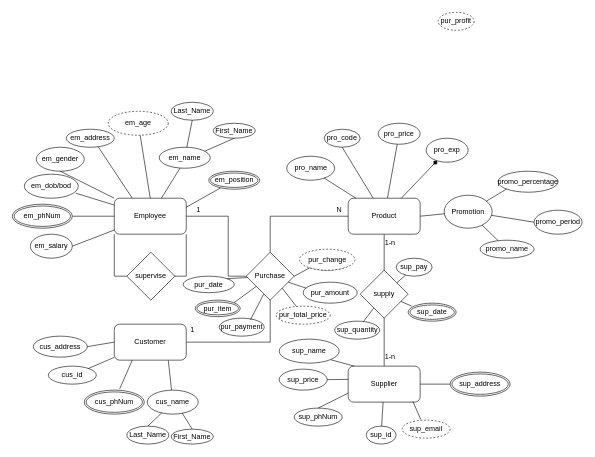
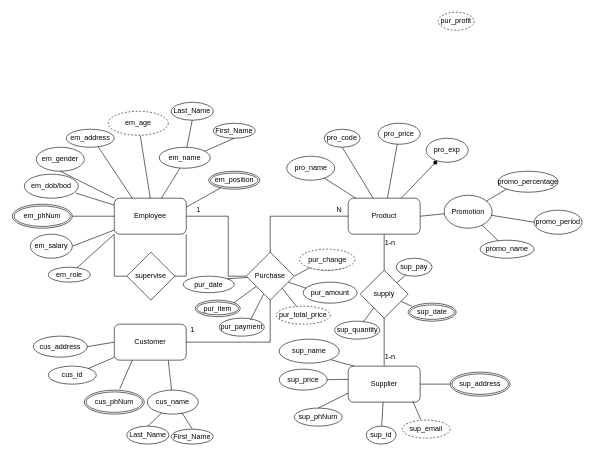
  <mxCell id="0" />
  <mxCell id="1" parent="0" />
  <mxCell id="2" value="" style="endArrow=none;html=1;rounded=0;entryX=0.75;entryY=1;entryDx=0;entryDy=0;" parent="1" source="35" edge="1" target="13"><mxGeometry width="50" height="50" relative="1" as="geometry"><mxPoint x="390" y="640" as="sourcePoint" /><mxPoint x="200" y="590" as="targetPoint" /></mxGeometry></mxCell>
  <mxCell id="3" value="" style="endArrow=none;html=1;rounded=0;" parent="1" target="24" edge="1" source="11"><mxGeometry width="50" height="50" relative="1" as="geometry"><mxPoint x="690" y="340" as="sourcePoint" /><mxPoint x="780" y="290" as="targetPoint" /></mxGeometry></mxCell>
  <mxCell id="4" value="" style="endArrow=none;html=1;rounded=0;entryX=1;entryY=0.5;entryDx=0;entryDy=0;" parent="1" edge="1"><mxGeometry width="50" height="50" relative="1" as="geometry"><mxPoint x="200" y="360" as="sourcePoint" /><mxPoint x="120" y="360" as="targetPoint" /></mxGeometry></mxCell>
  <mxCell id="5" value="" style="endArrow=none;html=1;rounded=0;entryX=1;entryY=0.5;entryDx=0;entryDy=0;" parent="1" source="9" target="19" edge="1"><mxGeometry width="50" height="50" relative="1" as="geometry"><mxPoint x="210" y="385" as="sourcePoint" /><mxPoint x="500" y="380" as="targetPoint" /></mxGeometry></mxCell>
  <mxCell id="6" style="edgeStyle=orthogonalEdgeStyle;rounded=0;orthogonalLoop=1;jettySize=auto;html=1;entryX=0;entryY=0.5;entryDx=0;entryDy=0;endArrow=none;endFill=0;" parent="1" source="9" target="14" edge="1"><mxGeometry relative="1" as="geometry"><Array as="points"><mxPoint x="380" y="360" /><mxPoint x="380" y="460" /></Array></mxGeometry></mxCell>
  <mxCell id="7" style="edgeStyle=orthogonalEdgeStyle;rounded=0;orthogonalLoop=1;jettySize=auto;html=1;exitX=0;exitY=1;exitDx=0;exitDy=0;entryX=0;entryY=0.5;entryDx=0;entryDy=0;endArrow=none;endFill=0;" parent="1" source="9" target="48" edge="1"><mxGeometry relative="1" as="geometry"><Array as="points"><mxPoint x="190" y="460" /></Array></mxGeometry></mxCell>
  <mxCell id="8" style="edgeStyle=orthogonalEdgeStyle;rounded=0;orthogonalLoop=1;jettySize=auto;html=1;exitX=1;exitY=1;exitDx=0;exitDy=0;entryX=0.925;entryY=0.438;entryDx=0;entryDy=0;entryPerimeter=0;endArrow=none;endFill=0;" parent="1" source="9" target="48" edge="1"><mxGeometry relative="1" as="geometry"><Array as="points"><mxPoint x="310" y="460" /><mxPoint x="285" y="460" /></Array></mxGeometry></mxCell>
  <mxCell id="9" value="Employee" style="rounded=1;whiteSpace=wrap;html=1;" parent="1" vertex="1"><mxGeometry x="190" y="330" width="120" height="60" as="geometry" /></mxCell>
  <mxCell id="10" value="" style="edgeStyle=orthogonalEdgeStyle;rounded=0;orthogonalLoop=1;jettySize=auto;html=1;endArrow=none;endFill=0;" parent="1" source="11" target="15" edge="1"><mxGeometry relative="1" as="geometry" /></mxCell>
  <mxCell id="11" value="Product" style="rounded=1;whiteSpace=wrap;html=1;" parent="1" vertex="1"><mxGeometry x="580" y="330" width="120" height="60" as="geometry" /></mxCell>
  <mxCell id="12" style="edgeStyle=orthogonalEdgeStyle;rounded=0;orthogonalLoop=1;jettySize=auto;html=1;endArrow=none;endFill=0;" parent="1" source="13" target="11" edge="1"><mxGeometry relative="1" as="geometry"><mxPoint x="580" y="360" as="targetPoint" /><Array as="points"><mxPoint x="450" y="570" /><mxPoint x="450" y="360" /></Array></mxGeometry></mxCell>
  <mxCell id="13" value="Customer" style="rounded=1;whiteSpace=wrap;html=1;" parent="1" vertex="1"><mxGeometry x="190" y="540" width="120" height="60" as="geometry" /></mxCell>
  <mxCell id="14" value="Purchase" style="rhombus;whiteSpace=wrap;html=1;" parent="1" vertex="1"><mxGeometry x="410" y="420" width="80" height="80" as="geometry" /></mxCell>
  <mxCell id="15" value="Supplier" style="whiteSpace=wrap;html=1;rounded=1;" parent="1" vertex="1"><mxGeometry x="580" y="610" width="120" height="60" as="geometry" /></mxCell>
  <mxCell id="16" value="supply" style="rhombus;whiteSpace=wrap;html=1;" parent="1" vertex="1"><mxGeometry x="600" y="450" width="80" height="80" as="geometry" /></mxCell>
  <mxCell id="17" value="em_gender" style="ellipse;whiteSpace=wrap;html=1;" parent="1" vertex="1"><mxGeometry x="60" y="245" width="80" height="40" as="geometry" /></mxCell>
  <mxCell id="18" value="em_dob/bod" style="ellipse;whiteSpace=wrap;html=1;" parent="1" vertex="1"><mxGeometry y="290" width="90" height="40" as="geometry" x="40" /></mxCell>
  <mxCell id="19" value="em_salary" style="ellipse;whiteSpace=wrap;html=1;" parent="1" vertex="1"><mxGeometry x="50" y="390" width="70" height="40" as="geometry" /></mxCell>
  <mxCell id="20" value="" style="endArrow=none;html=1;rounded=0;entryX=0.952;entryY=0.788;entryDx=0;entryDy=0;entryPerimeter=0;" parent="1" source="9" target="18" edge="1"><mxGeometry width="50" height="50" relative="1" as="geometry"><mxPoint x="450" y="430" as="sourcePoint" /><mxPoint x="500" y="380" as="targetPoint" /></mxGeometry></mxCell>
  <mxCell id="21" value="" style="endArrow=none;html=1;rounded=0;entryX=0.5;entryY=1;entryDx=0;entryDy=0;" parent="1" source="9" target="17" edge="1"><mxGeometry width="50" height="50" relative="1" as="geometry"><mxPoint x="450" y="430" as="sourcePoint" /><mxPoint x="500" y="380" as="targetPoint" /></mxGeometry></mxCell>
  <mxCell id="22" value="" style="endArrow=none;html=1;rounded=0;" parent="1" source="9" edge="1"><mxGeometry width="50" height="50" relative="1" as="geometry"><mxPoint x="450" y="430" as="sourcePoint" /><mxPoint x="300.216" y="278.882" as="targetPoint" /></mxGeometry></mxCell>
  <mxCell id="23" value="pro_code" style="ellipse;whiteSpace=wrap;html=1;" parent="1" vertex="1"><mxGeometry x="540" y="215" width="60" height="30" as="geometry" /></mxCell>
  <mxCell id="24" value="pro_price" style="ellipse;whiteSpace=wrap;html=1;" parent="1" vertex="1"><mxGeometry x="630" y="205" width="70" height="35" as="geometry" /></mxCell>
  <mxCell id="25" value="pro_exp" style="ellipse;whiteSpace=wrap;html=1;" parent="1" vertex="1"><mxGeometry x="710" y="230" width="70" height="40" as="geometry" /></mxCell>
  <mxCell id="26" value="pro_name" style="ellipse;whiteSpace=wrap;html=1;" parent="1" vertex="1"><mxGeometry x="477.5" y="260" width="80" height="40" as="geometry" /></mxCell>
  <mxCell id="27" value="" style="endArrow=none;html=1;rounded=0;entryX=0.78;entryY=0.908;entryDx=0;entryDy=0;entryPerimeter=0;" parent="1" source="11" target="26" edge="1"><mxGeometry width="50" height="50" relative="1" as="geometry"><mxPoint x="450" y="430" as="sourcePoint" /><mxPoint x="500" y="380" as="targetPoint" /></mxGeometry></mxCell>
  <mxCell id="28" value="" style="endArrow=none;html=1;rounded=0;entryX=0.5;entryY=1;entryDx=0;entryDy=0;" parent="1" source="11" target="23" edge="1"><mxGeometry width="50" height="50" relative="1" as="geometry"><mxPoint x="450" y="430" as="sourcePoint" /><mxPoint x="500" y="380" as="targetPoint" /></mxGeometry></mxCell>
  <mxCell id="29" value="" style="endArrow=diamond;html=1;rounded=0;" parent="1" source="11" target="25" edge="1"><mxGeometry width="50" height="50" relative="1" as="geometry"><mxPoint x="450" y="430" as="sourcePoint" /><mxPoint x="500" y="380" as="targetPoint" /></mxGeometry></mxCell>
  <mxCell id="30" value="sup_id" style="ellipse;whiteSpace=wrap;html=1;" parent="1" vertex="1"><mxGeometry x="610" y="710" width="50" height="30" as="geometry" /></mxCell>
  <mxCell id="31" value="sup_phNum" style="ellipse;whiteSpace=wrap;html=1;" parent="1" vertex="1"><mxGeometry x="490" y="680" width="80" height="30" as="geometry" /></mxCell>
  <mxCell id="32" value="" style="endArrow=none;html=1;rounded=0;" parent="1" source="30" target="15" edge="1"><mxGeometry width="50" height="50" relative="1" as="geometry"><mxPoint x="450" y="600" as="sourcePoint" /><mxPoint x="500" y="550" as="targetPoint" /></mxGeometry></mxCell>
  <mxCell id="33" value="" style="endArrow=none;html=1;rounded=0;entryX=0.5;entryY=0;entryDx=0;entryDy=0;exitX=0;exitY=0.75;exitDx=0;exitDy=0;" parent="1" source="15" target="31" edge="1"><mxGeometry width="50" height="50" relative="1" as="geometry"><mxPoint x="450" y="600" as="sourcePoint" /><mxPoint x="500" y="550" as="targetPoint" /></mxGeometry></mxCell>
  <mxCell id="34" value="cus_id" style="ellipse;whiteSpace=wrap;html=1;" parent="1" vertex="1"><mxGeometry x="80" y="610" width="80" height="30" as="geometry" /></mxCell>
  <mxCell id="35" value="cus_name" style="ellipse;whiteSpace=wrap;html=1;" parent="1" vertex="1"><mxGeometry x="245" y="650" width="85" height="40" as="geometry" /></mxCell>
  <mxCell id="36" value="" style="endArrow=none;html=1;rounded=0;exitX=0.25;exitY=1;exitDx=0;exitDy=0;entryX=0.59;entryY=-0.05;entryDx=0;entryDy=0;entryPerimeter=0;" parent="1" source="13" target="70" edge="1"><mxGeometry width="50" height="50" relative="1" as="geometry"><mxPoint x="390" y="640" as="sourcePoint" /><mxPoint x="199.806" y="650.485" as="targetPoint" /></mxGeometry></mxCell>
  <mxCell id="37" value="" style="endArrow=none;html=1;rounded=0;" parent="1" source="34" target="13" edge="1"><mxGeometry width="50" height="50" relative="1" as="geometry"><mxPoint x="390" y="640" as="sourcePoint" /><mxPoint x="440" y="590" as="targetPoint" /></mxGeometry></mxCell>
  <mxCell id="38" value="1-n" style="text;html=1;strokeColor=none;fillColor=none;align=center;verticalAlign=middle;whiteSpace=wrap;rounded=0;" parent="1" vertex="1"><mxGeometry x="620" y="390" width="60" height="30" as="geometry" /></mxCell>
  <mxCell id="39" value="1-n" style="text;html=1;strokeColor=none;fillColor=none;align=center;verticalAlign=middle;whiteSpace=wrap;rounded=0;" parent="1" vertex="1"><mxGeometry x="620" y="580" width="60" height="30" as="geometry" /></mxCell>
  <mxCell id="40" value="promo_percentage" style="ellipse;whiteSpace=wrap;html=1;" parent="1" vertex="1"><mxGeometry x="830" y="285" width="100" height="35" as="geometry" /></mxCell>
  <mxCell id="41" value="promo_period" style="ellipse;whiteSpace=wrap;html=1;" parent="1" vertex="1"><mxGeometry x="890" y="350" width="80" height="40" as="geometry" /></mxCell>
  <mxCell id="42" value="promo_name" style="ellipse;whiteSpace=wrap;html=1;" parent="1" vertex="1"><mxGeometry x="800" y="400" width="90" height="30" as="geometry" /></mxCell>
  <mxCell id="43" value="Promotion" style="ellipse;whiteSpace=wrap;html=1;" parent="1" vertex="1"><mxGeometry x="740" y="325" width="80" height="55" as="geometry" /></mxCell>
  <mxCell id="44" value="" style="endArrow=none;html=1;rounded=0;entryX=0;entryY=1;entryDx=0;entryDy=0;" parent="1" source="43" target="40" edge="1"><mxGeometry width="50" height="50" relative="1" as="geometry"><mxPoint x="770" y="520" as="sourcePoint" /><mxPoint x="820" y="470" as="targetPoint" /></mxGeometry></mxCell>
  <mxCell id="45" value="" style="endArrow=none;html=1;rounded=0;entryX=0;entryY=0.5;entryDx=0;entryDy=0;" parent="1" source="43" target="41" edge="1"><mxGeometry width="50" height="50" relative="1" as="geometry"><mxPoint x="770" y="520" as="sourcePoint" /><mxPoint x="820" y="470" as="targetPoint" /></mxGeometry></mxCell>
  <mxCell id="46" value="" style="endArrow=none;html=1;rounded=0;" parent="1" source="43" target="42" edge="1"><mxGeometry width="50" height="50" relative="1" as="geometry"><mxPoint x="770" y="520" as="sourcePoint" /><mxPoint x="820" y="470" as="targetPoint" /></mxGeometry></mxCell>
  <mxCell id="47" value="" style="endArrow=none;html=1;rounded=0;entryX=1;entryY=0.5;entryDx=0;entryDy=0;" parent="1" source="43" target="11" edge="1"><mxGeometry width="50" height="50" relative="1" as="geometry"><mxPoint x="770" y="520" as="sourcePoint" /><mxPoint x="820" y="470" as="targetPoint" /></mxGeometry></mxCell>
  <mxCell id="48" value="supervise" style="rhombus;whiteSpace=wrap;html=1;" parent="1" vertex="1"><mxGeometry x="211" y="420" width="80" height="80" as="geometry" /></mxCell>
  <mxCell id="49" value="1" style="text;html=1;align=center;verticalAlign=middle;resizable=0;points=[];autosize=1;strokeColor=none;fillColor=none;" parent="1" vertex="1"><mxGeometry x="315" y="335" width="30" height="30" as="geometry" /></mxCell>
  <mxCell id="50" value="1" style="text;html=1;align=center;verticalAlign=middle;resizable=0;points=[];autosize=1;strokeColor=none;fillColor=none;" parent="1" vertex="1"><mxGeometry x="305" y="535" width="30" height="30" as="geometry" /></mxCell>
  <mxCell id="51" value="N" style="text;html=1;align=center;verticalAlign=middle;resizable=0;points=[];autosize=1;strokeColor=none;fillColor=none;" parent="1" vertex="1"><mxGeometry x="550" y="335" width="30" height="30" as="geometry" /></mxCell>
  <mxCell id="52" value="pur_date" style="ellipse;whiteSpace=wrap;html=1;align=center;" parent="1" vertex="1"><mxGeometry x="305" y="460" width="85" height="27.5" as="geometry" /></mxCell>
  <mxCell id="53" value="pur_amount" style="ellipse;whiteSpace=wrap;html=1;align=center;" parent="1" vertex="1"><mxGeometry x="505" y="470" width="90" height="35" as="geometry" /></mxCell>
  <mxCell id="54" value="" style="endArrow=none;html=1;rounded=0;" parent="1" edge="1" target="72"><mxGeometry relative="1" as="geometry"><mxPoint x="470" y="480" as="sourcePoint" /><mxPoint x="510" y="488" as="targetPoint" /></mxGeometry></mxCell>
  <mxCell id="55" value="" style="endArrow=none;html=1;rounded=0;" parent="1" edge="1"><mxGeometry relative="1" as="geometry"><mxPoint x="480" y="470" as="sourcePoint" /><mxPoint x="510" y="480" as="targetPoint" /></mxGeometry></mxCell>
  <mxCell id="56" value="" style="endArrow=none;html=1;rounded=0;exitX=1;exitY=0;exitDx=0;exitDy=0;" parent="1" source="52" target="14" edge="1"><mxGeometry relative="1" as="geometry"><mxPoint x="400" y="490" as="sourcePoint" /><mxPoint x="520" y="530" as="targetPoint" /></mxGeometry></mxCell>
  <mxCell id="57" value="" style="endArrow=none;html=1;rounded=0;entryX=1;entryY=0;entryDx=0;entryDy=0;" parent="1" source="14" target="91" edge="1"><mxGeometry relative="1" as="geometry"><mxPoint x="400" y="510" as="sourcePoint" /><mxPoint x="415" y="520" as="targetPoint" /></mxGeometry></mxCell>
+ <mxCell id="58" value="em_role" style="ellipse;whiteSpace=wrap;html=1;align=center;" parent="1" vertex="1"><mxGeometry x="80" y="445" width="70" height="25" as="geometry" /></mxCell>
+ <mxCell id="59" value="" style="endArrow=none;html=1;rounded=0;entryX=0;entryY=1;entryDx=0;entryDy=0;" parent="1" source="58" target="9" edge="1"><mxGeometry relative="1" as="geometry"><mxPoint x="-90" y="460" as="sourcePoint" /><mxPoint x="70" y="460" as="targetPoint" /></mxGeometry></mxCell>
  <mxCell id="60" value="" style="endArrow=none;html=1;rounded=0;exitX=1;exitY=0.25;exitDx=0;exitDy=0;" parent="1" source="9" target="86" edge="1"><mxGeometry relative="1" as="geometry"><mxPoint x="290" y="350" as="sourcePoint" /><mxPoint x="337.626" y="305.669" as="targetPoint" /></mxGeometry></mxCell>
  <mxCell id="61" value="" style="endArrow=none;html=1;rounded=0;entryX=0.5;entryY=0;entryDx=0;entryDy=0;" parent="1" source="68" target="9" edge="1"><mxGeometry relative="1" as="geometry"><mxPoint x="241.7" y="238.16" as="sourcePoint" /><mxPoint x="390" y="280" as="targetPoint" /></mxGeometry></mxCell>
  <mxCell id="62" value="sup_price" style="ellipse;whiteSpace=wrap;html=1;align=center;" parent="1" vertex="1"><mxGeometry x="465" y="615" width="80" height="35" as="geometry" /></mxCell>
  <mxCell id="63" value="sup_quantity" style="ellipse;whiteSpace=wrap;html=1;" parent="1" vertex="1"><mxGeometry x="557.5" y="535" width="75" height="30" as="geometry" /></mxCell>
  <mxCell id="64" value="" style="endArrow=none;html=1;rounded=0;" parent="1" source="63" target="16" edge="1"><mxGeometry relative="1" as="geometry"><mxPoint x="450" y="580" as="sourcePoint" /><mxPoint x="610" y="580" as="targetPoint" /></mxGeometry></mxCell>
  <mxCell id="65" value="" style="endArrow=none;html=1;rounded=0;exitX=1;exitY=0.5;exitDx=0;exitDy=0;entryX=0;entryY=0.367;entryDx=0;entryDy=0;entryPerimeter=0;" parent="1" source="62" target="15" edge="1"><mxGeometry relative="1" as="geometry"><mxPoint x="410" y="660" as="sourcePoint" /><mxPoint x="590" y="660" as="targetPoint" /></mxGeometry></mxCell>
  <mxCell id="66" value="" style="endArrow=none;html=1;rounded=0;entryX=0.075;entryY=0.167;entryDx=0;entryDy=0;entryPerimeter=0;" parent="1" source="16" target="92" edge="1"><mxGeometry relative="1" as="geometry"><mxPoint x="730" y="540" as="sourcePoint" /><mxPoint x="730.24" y="564.95" as="targetPoint" /></mxGeometry></mxCell>
  <mxCell id="67" value="" style="endArrow=none;html=1;rounded=0;entryX=0;entryY=0.5;entryDx=0;entryDy=0;exitX=1;exitY=0.5;exitDx=0;exitDy=0;" parent="1" source="15" target="93" edge="1"><mxGeometry relative="1" as="geometry"><mxPoint x="720" y="530" as="sourcePoint" /><mxPoint x="803.449" y="556.911" as="targetPoint" /></mxGeometry></mxCell>
  <mxCell id="68" value="em_age" style="ellipse;whiteSpace=wrap;html=1;align=center;dashed=1;" vertex="1" parent="1"><mxGeometry x="180" y="185" width="100" height="40" as="geometry" /></mxCell>
  <mxCell id="69" value="em_phNum" style="ellipse;shape=doubleEllipse;margin=3;whiteSpace=wrap;html=1;align=center;" vertex="1" parent="1"><mxGeometry x="20" y="340" width="100" height="40" as="geometry" /></mxCell>
  <mxCell id="70" value="cus_phNum" style="ellipse;shape=doubleEllipse;margin=3;whiteSpace=wrap;html=1;align=center;" vertex="1" parent="1"><mxGeometry x="140" y="650" width="100" height="40" as="geometry" /></mxCell>
  <mxCell id="71" value="pur_profit" style="ellipse;whiteSpace=wrap;html=1;align=center;dashed=1;" vertex="1" parent="1"><mxGeometry x="730" y="20" width="60" height="30" as="geometry" /></mxCell>
  <mxCell id="72" value="pur_total_price" style="ellipse;whiteSpace=wrap;html=1;align=center;dashed=1;" vertex="1" parent="1"><mxGeometry x="460" y="510" width="90" height="30" as="geometry" /></mxCell>
  <mxCell id="73" value="Last_Name" style="ellipse;whiteSpace=wrap;html=1;align=center;" vertex="1" parent="1"><mxGeometry x="285" y="170" width="70" height="30" as="geometry" /></mxCell>
  <mxCell id="74" value="First_Name" style="ellipse;whiteSpace=wrap;html=1;align=center;" vertex="1" parent="1"><mxGeometry x="355" y="205" width="70" height="25" as="geometry" /></mxCell>
  <mxCell id="75" value="" style="endArrow=none;html=1;rounded=0;entryX=0.5;entryY=1;entryDx=0;entryDy=0;exitX=0.5;exitY=0;exitDx=0;exitDy=0;" edge="1" parent="1" target="73"><mxGeometry relative="1" as="geometry"><mxPoint x="310" y="250" as="sourcePoint" /><mxPoint x="350" y="275" as="targetPoint" /></mxGeometry></mxCell>
  <mxCell id="76" value="" style="endArrow=none;html=1;rounded=0;entryX=0.5;entryY=1;entryDx=0;entryDy=0;exitX=1;exitY=0;exitDx=0;exitDy=0;" edge="1" parent="1" target="74"><mxGeometry relative="1" as="geometry"><mxPoint x="334.749" y="254.393" as="sourcePoint" /><mxPoint x="430" y="265" as="targetPoint" /></mxGeometry></mxCell>
  <mxCell id="77" value="em_address" style="ellipse;whiteSpace=wrap;html=1;align=center;" vertex="1" parent="1"><mxGeometry x="110" y="215" width="80" height="30" as="geometry" /></mxCell>
  <mxCell id="78" value="" style="endArrow=none;html=1;rounded=0;entryX=0.25;entryY=0;entryDx=0;entryDy=0;exitX=0.663;exitY=0.967;exitDx=0;exitDy=0;exitPerimeter=0;" edge="1" parent="1" source="77" target="9"><mxGeometry relative="1" as="geometry"><mxPoint x="150" y="260" as="sourcePoint" /><mxPoint x="310" y="260" as="targetPoint" /></mxGeometry></mxCell>
  <mxCell id="79" value="cus_address" style="ellipse;whiteSpace=wrap;html=1;align=center;" vertex="1" parent="1"><mxGeometry x="55" y="560" width="90" height="35" as="geometry" /></mxCell>
  <mxCell id="80" value="" style="endArrow=none;html=1;rounded=0;entryX=0;entryY=0.5;entryDx=0;entryDy=0;exitX=1;exitY=0.5;exitDx=0;exitDy=0;" edge="1" parent="1" source="79" target="13"><mxGeometry relative="1" as="geometry"><mxPoint x="10" y="600" as="sourcePoint" /><mxPoint x="170" y="600" as="targetPoint" /></mxGeometry></mxCell>
  <mxCell id="81" value="sup_pay" style="ellipse;whiteSpace=wrap;html=1;align=center;" vertex="1" parent="1"><mxGeometry x="660" y="430" width="60" height="30" as="geometry" /></mxCell>
  <mxCell id="82" value="sup_email" style="ellipse;whiteSpace=wrap;html=1;align=center;dashed=1;" vertex="1" parent="1"><mxGeometry x="670" y="700" width="80" height="30" as="geometry" /></mxCell>
  <mxCell id="83" value="" style="endArrow=none;html=1;rounded=0;exitX=0.9;exitY=0.983;exitDx=0;exitDy=0;exitPerimeter=0;entryX=0.388;entryY=-0.033;entryDx=0;entryDy=0;entryPerimeter=0;" edge="1" parent="1" source="15" target="82"><mxGeometry relative="1" as="geometry"><mxPoint x="810" y="650" as="sourcePoint" /><mxPoint x="970" y="650" as="targetPoint" /></mxGeometry></mxCell>
  <mxCell id="84" value="" style="endArrow=none;html=1;rounded=0;" edge="1" parent="1" source="81" target="16"><mxGeometry relative="1" as="geometry"><mxPoint x="510" y="400" as="sourcePoint" /><mxPoint x="670" y="400" as="targetPoint" /></mxGeometry></mxCell>
  <mxCell id="85" value="em_name" style="ellipse;whiteSpace=wrap;html=1;align=center;" vertex="1" parent="1"><mxGeometry x="265" y="245" width="85" height="35" as="geometry" /></mxCell>
  <mxCell id="86" value="em_position" style="ellipse;shape=doubleEllipse;margin=3;whiteSpace=wrap;html=1;align=center;" vertex="1" parent="1"><mxGeometry x="347.5" y="285" width="85" height="30" as="geometry" /></mxCell>
  <mxCell id="87" value="Last_Name" style="ellipse;whiteSpace=wrap;html=1;align=center;" vertex="1" parent="1"><mxGeometry x="211" y="710" width="70" height="30" as="geometry" /></mxCell>
  <mxCell id="88" value="First_Name" style="ellipse;whiteSpace=wrap;html=1;align=center;" vertex="1" parent="1"><mxGeometry x="285" y="715" width="70" height="25" as="geometry" /></mxCell>
  <mxCell id="89" value="" style="endArrow=none;html=1;rounded=0;entryX=0.5;entryY=0;entryDx=0;entryDy=0;" edge="1" parent="1" target="87" source="35"><mxGeometry relative="1" as="geometry"><mxPoint x="290" y="700" as="sourcePoint" /><mxPoint x="260" y="825" as="targetPoint" /></mxGeometry></mxCell>
  <mxCell id="90" value="" style="endArrow=none;html=1;rounded=0;exitX=0.682;exitY=0.95;exitDx=0;exitDy=0;entryX=0.5;entryY=0;entryDx=0;entryDy=0;exitPerimeter=0;" edge="1" parent="1" target="88" source="35"><mxGeometry relative="1" as="geometry"><mxPoint x="330" y="825" as="sourcePoint" /><mxPoint x="355" y="775" as="targetPoint" /></mxGeometry></mxCell>
  <mxCell id="91" value="pur_item" style="ellipse;shape=doubleEllipse;margin=3;whiteSpace=wrap;html=1;align=center;" vertex="1" parent="1"><mxGeometry x="325" y="500" width="75" height="27.5" as="geometry" /></mxCell>
  <mxCell id="92" value="sup_date" style="ellipse;shape=doubleEllipse;margin=3;whiteSpace=wrap;html=1;align=center;" vertex="1" parent="1"><mxGeometry x="680" y="505" width="80" height="30" as="geometry" /></mxCell>
  <mxCell id="93" value="sup_address" style="ellipse;shape=doubleEllipse;margin=3;whiteSpace=wrap;html=1;align=center;" vertex="1" parent="1"><mxGeometry x="750" y="620" width="100" height="40" as="geometry" /></mxCell>
  <mxCell id="94" value="sup_name" style="ellipse;shape=doubleEllipse;margin=3;whiteSpace=wrap;html=1;align=center;" vertex="1" parent="1"><mxGeometry x="470" y="570" width="70" height="30" as="geometry" /></mxCell>
  <mxCell id="95" value="" style="endArrow=none;html=1;rounded=0;exitX=1;exitY=1;exitDx=0;exitDy=0;" edge="1" parent="1" source="96"><mxGeometry relative="1" as="geometry"><mxPoint x="450" y="490" as="sourcePoint" /><mxPoint x="590" y="610" as="targetPoint" /></mxGeometry></mxCell>
  <mxCell id="96" value="sup_name" style="ellipse;whiteSpace=wrap;html=1;align=center;" vertex="1" parent="1"><mxGeometry x="465" y="565" width="100" height="40" as="geometry" /></mxCell>
  <mxCell id="97" value="pur_changes" style="ellipse;whiteSpace=wrap;html=1;align=center;" vertex="1" parent="1"><mxGeometry x="505" y="420" width="80" height="30" as="geometry" /></mxCell>
  <mxCell id="98" value="" style="endArrow=none;html=1;rounded=0;entryX=0;entryY=1;entryDx=0;entryDy=0;exitX=1;exitY=0.5;exitDx=0;exitDy=0;" edge="1" parent="1" source="14" target="97"><mxGeometry relative="1" as="geometry"><mxPoint x="320" y="440" as="sourcePoint" /><mxPoint x="480" y="440" as="targetPoint" /></mxGeometry></mxCell>
  <mxCell id="99" value="pur_change" style="ellipse;whiteSpace=wrap;html=1;align=center;dashed=1;" vertex="1" parent="1"><mxGeometry x="498.75" y="415" width="92.5" height="35" as="geometry" /></mxCell>
  <mxCell id="100" value="pur_payment" style="ellipse;whiteSpace=wrap;html=1;align=center;" vertex="1" parent="1"><mxGeometry x="365" y="530" width="75" height="30" as="geometry" /></mxCell>
  <mxCell id="101" value="" style="endArrow=none;html=1;rounded=0;entryX=0.363;entryY=0.875;entryDx=0;entryDy=0;entryPerimeter=0;exitX=0.693;exitY=0.1;exitDx=0;exitDy=0;exitPerimeter=0;" edge="1" parent="1" source="100" target="14"><mxGeometry relative="1" as="geometry"><mxPoint x="240" y="510" as="sourcePoint" /><mxPoint x="400" y="510" as="targetPoint" /></mxGeometry></mxCell>
